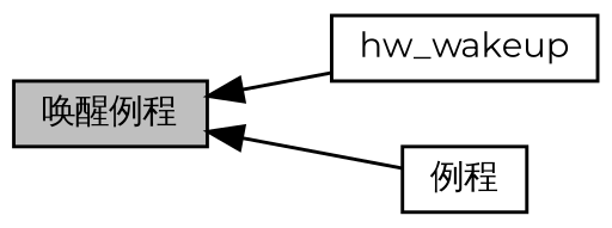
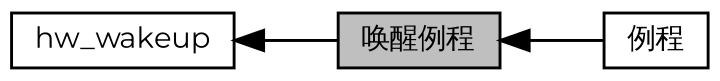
  digraph {
    fontname=Montserrat
    rankdir=LR
    node [color=black fillcolor=white fontname=Montserrat fontsize=10 shape=record style=filled]
    edge [dir=back fontname=Montserrat fontsize=10 labelfontname="黑体" labelfontsize=10 shape=plaintext style=solid]
    n1 [fillcolor=grey75 fontcolor=black height=0.2 label="唤醒例程" width=0.4]
    n2 [height=0.2 label=hw_wakeup width=0.4]
    n3 [height=0.2 label="例程" width=0.4]
-   n1 -> n2
+   n2 -> n1
    n1 -> n3
  }
